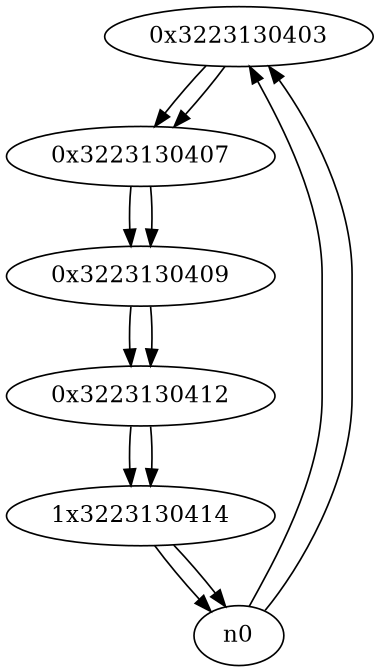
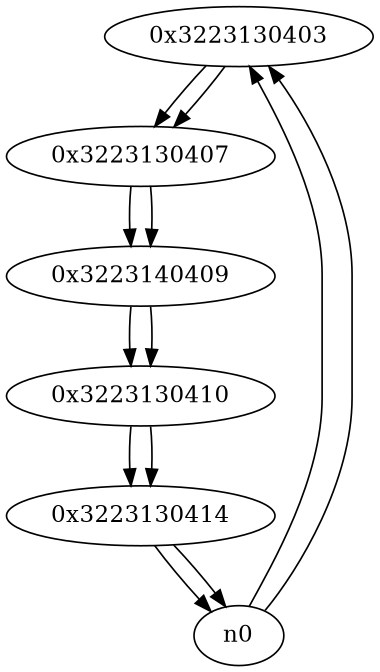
  digraph {
    n1 [label="0x3223130403"]
    n2 [label="0x3223130407"]
-   n3 [label="0x3223130409"]
-   n4 [label="0x3223130412"]
-   n5 [label="1x3223130414"]
+   n3 [label="0x3223140409"]
+   n4 [label="0x3223130410"]
+   n5 [label="0x3223130414"]
    n0
    n1 -> n2
    n1 -> n2
    n2 -> n3
    n2 -> n3
    n3 -> n4
    n3 -> n4
    n4 -> n5
    n4 -> n5
    n5 -> n0
    n5 -> n0
    n0 -> n1
    n0 -> n1
  }
